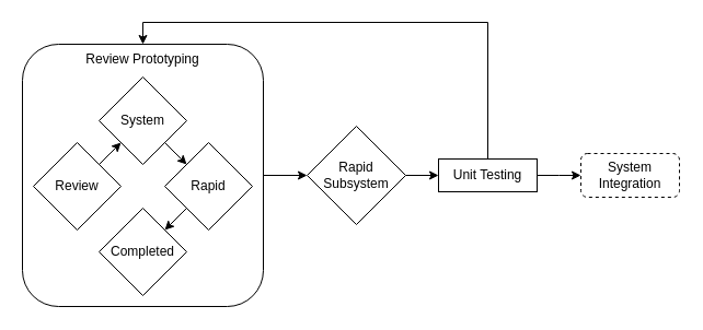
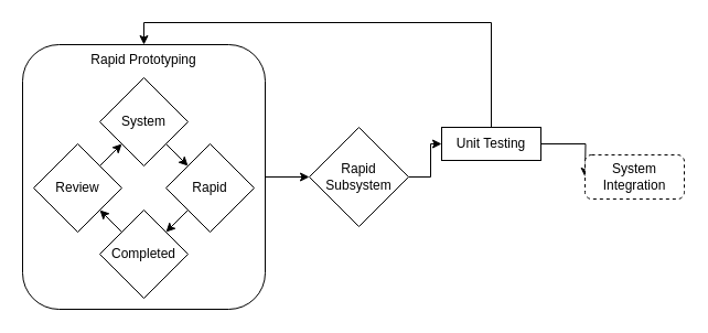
  <mxCell id="0" />
  <mxCell id="1" parent="0" />
  <mxCell id="2" style="edgeStyle=orthogonalEdgeStyle;rounded=0;orthogonalLoop=1;jettySize=auto;html=1;exitX=1;exitY=0.5;exitDx=0;exitDy=0;entryX=0;entryY=0.5;entryDx=0;entryDy=0;" edge="1" parent="1" source="3" target="13"><mxGeometry relative="1" as="geometry" /></mxCell>
- <mxCell id="3" value="Review Prototyping" style="rounded=1;whiteSpace=wrap;html=1;verticalAlign=top;" vertex="1" parent="1"><mxGeometry x="20" y="40" width="220" height="240" as="geometry" /></mxCell>
+ <mxCell id="3" value="Rapid Prototyping" style="rounded=1;whiteSpace=wrap;html=1;verticalAlign=top;" vertex="1" parent="1"><mxGeometry x="20" y="40" width="220" height="240" as="geometry" /></mxCell>
  <mxCell id="4" style="rounded=0;orthogonalLoop=1;jettySize=auto;html=1;exitX=1;exitY=1;exitDx=0;exitDy=0;entryX=0;entryY=0;entryDx=0;entryDy=0;" edge="1" parent="1" source="5" target="7"><mxGeometry relative="1" as="geometry" /></mxCell>
  <mxCell id="5" value="System" style="rhombus;whiteSpace=wrap;html=1;" vertex="1" parent="1"><mxGeometry x="90" y="70" width="80" height="80" as="geometry" /></mxCell>
  <mxCell id="6" style="rounded=0;orthogonalLoop=1;jettySize=auto;html=1;exitX=0;exitY=1;exitDx=0;exitDy=0;entryX=0;entryY=0;entryDx=0;entryDy=0;" edge="1" parent="1" source="7" target="11"><mxGeometry relative="1" as="geometry" /></mxCell>
  <mxCell id="7" value="Rapid" style="rhombus;whiteSpace=wrap;html=1;" vertex="1" parent="1"><mxGeometry x="150" y="130" width="80" height="80" as="geometry" /></mxCell>
  <mxCell id="8" style="rounded=0;orthogonalLoop=1;jettySize=auto;html=1;exitX=1;exitY=0;exitDx=0;exitDy=0;entryX=0;entryY=1;entryDx=0;entryDy=0;" edge="1" parent="1" source="9" target="5"><mxGeometry relative="1" as="geometry" /></mxCell>
  <mxCell id="9" value="Review" style="rhombus;whiteSpace=wrap;html=1;" vertex="1" parent="1"><mxGeometry x="30" y="130" width="80" height="80" as="geometry" /></mxCell>
+ <mxCell id="10" style="rounded=0;orthogonalLoop=1;jettySize=auto;html=1;exitX=0;exitY=1;exitDx=0;exitDy=0;entryX=1;entryY=1;entryDx=0;entryDy=0;" edge="1" parent="1" source="11" target="9"><mxGeometry relative="1" as="geometry" /></mxCell>
  <mxCell id="11" value="Completed" style="rhombus;whiteSpace=wrap;html=1;direction=south;" vertex="1" parent="1"><mxGeometry x="90" y="190" width="80" height="80" as="geometry" /></mxCell>
  <mxCell id="12" style="edgeStyle=orthogonalEdgeStyle;rounded=0;orthogonalLoop=1;jettySize=auto;html=1;entryX=0;entryY=0.5;entryDx=0;entryDy=0;" edge="1" parent="1" source="13" target="16"><mxGeometry relative="1" as="geometry" /></mxCell>
  <mxCell id="13" value="Rapid Subsystem" style="rhombus;whiteSpace=wrap;html=1;" vertex="1" parent="1"><mxGeometry x="280" y="115" width="90" height="90" as="geometry" /></mxCell>
  <mxCell id="14" style="edgeStyle=orthogonalEdgeStyle;rounded=0;orthogonalLoop=1;jettySize=auto;html=1;entryX=0.5;entryY=0;entryDx=0;entryDy=0;" edge="1" parent="1" source="16" target="3"><mxGeometry relative="1" as="geometry"><Array as="points"><mxPoint x="445" y="20" /><mxPoint x="130" y="20" /></Array></mxGeometry></mxCell>
  <mxCell id="15" style="edgeStyle=orthogonalEdgeStyle;rounded=0;orthogonalLoop=1;jettySize=auto;html=1;exitX=1;exitY=0.5;exitDx=0;exitDy=0;entryX=0;entryY=0.5;entryDx=0;entryDy=0;" edge="1" parent="1" source="16"><mxGeometry relative="1" as="geometry"><mxPoint x="530" y="160" as="targetPoint" /></mxGeometry></mxCell>
- <mxCell id="16" value="Unit Testing" style="rounded=0;whiteSpace=wrap;html=1;" vertex="1" parent="1"><mxGeometry x="400" y="145" width="90" height="30" as="geometry" /></mxCell>
+ <mxCell id="16" value="Unit Testing" style="rounded=0;whiteSpace=wrap;html=1;" vertex="1" parent="1"><mxGeometry x="400" y="115" width="90" height="30" as="geometry" /></mxCell>
  <mxCell id="17" value="System Integration" style="rounded=1;whiteSpace=wrap;html=1;dashed=1;" vertex="1" parent="1"><mxGeometry x="530" y="140" width="90" height="40" as="geometry" /></mxCell>
